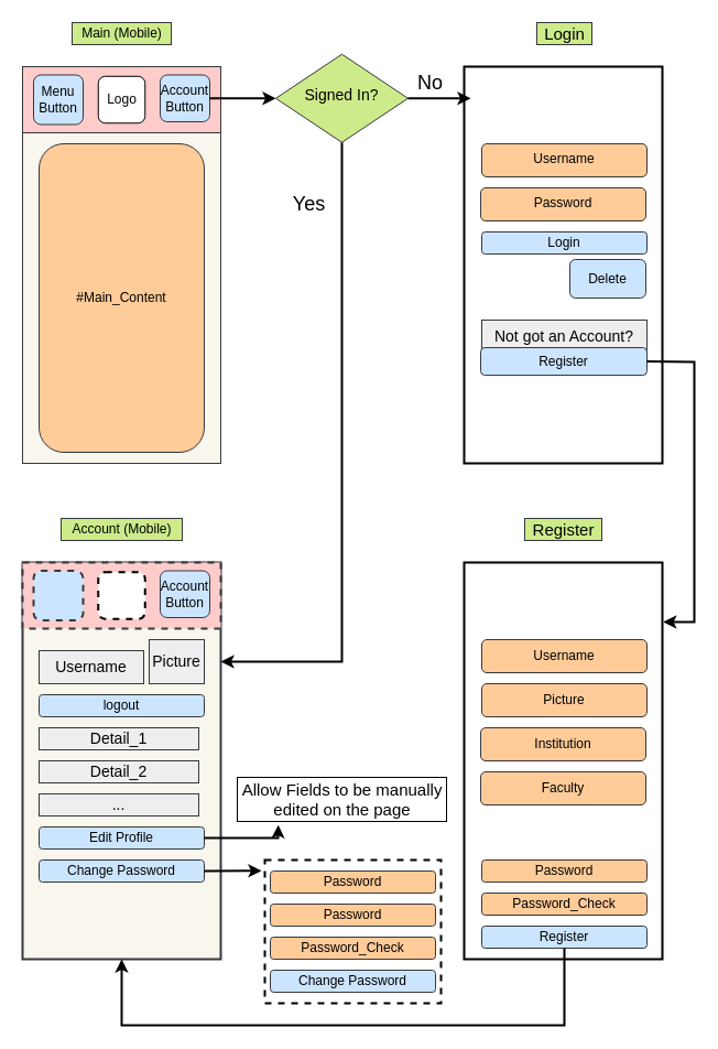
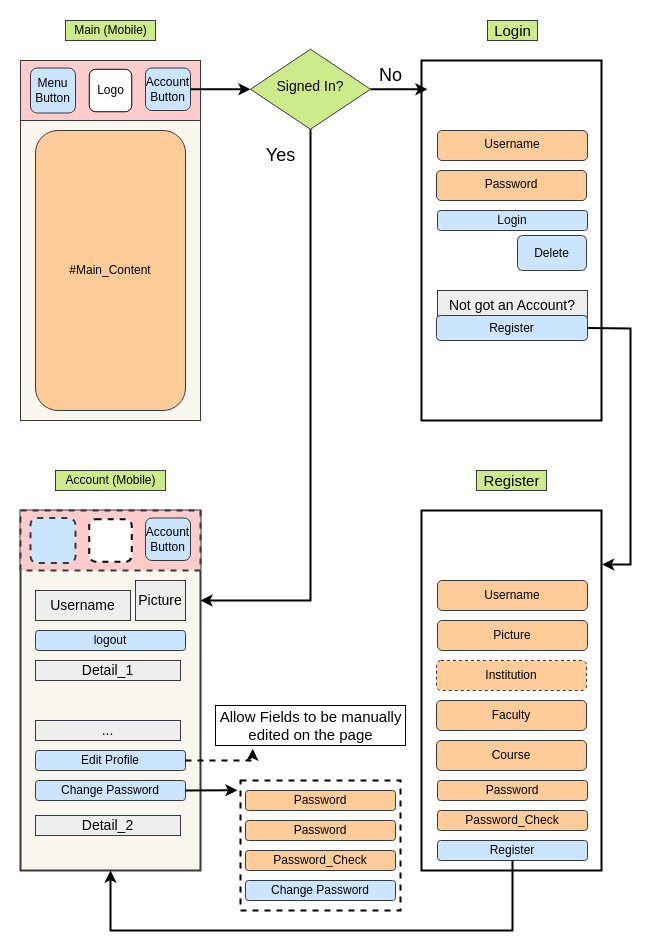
  <mxCell id="0" />
  <mxCell id="1" parent="0" />
  <mxCell id="2" value="" style="rounded=0;whiteSpace=wrap;html=1;strokeColor=#000000;strokeWidth=2;fillColor=none;fontSize=18;dashed=1;" vertex="1" parent="1"><mxGeometry x="240" y="780" width="160" height="130" as="geometry" /></mxCell>
  <mxCell id="3" value="" style="rounded=0;whiteSpace=wrap;html=1;strokeColor=#000000;strokeWidth=2;fillColor=none;" vertex="1" parent="1"><mxGeometry x="421" y="60" width="180" height="360" as="geometry" /></mxCell>
  <mxCell id="4" value="Not got an Account?" style="rounded=0;whiteSpace=wrap;html=1;strokeColor=#36393d;strokeWidth=1;fillColor=#eeeeee;fontSize=14;verticalAlign=top;" vertex="1" parent="1"><mxGeometry x="437" y="290" width="150" height="40" as="geometry" /></mxCell>
  <mxCell id="5" value="" style="rounded=0;whiteSpace=wrap;html=1;strokeColor=#000000;fillColor=none;strokeWidth=2;" vertex="1" parent="1"><mxGeometry x="421" y="510" width="180" height="360" as="geometry" /></mxCell>
  <mxCell id="6" value="" style="rounded=0;whiteSpace=wrap;html=1;fillColor=#f9f7ed;strokeColor=#36393d;" parent="1" vertex="1"><mxGeometry x="20" y="60" width="180" height="360" as="geometry" /></mxCell>
  <mxCell id="7" value="" style="rounded=0;whiteSpace=wrap;html=1;strokeColor=#36393d;fillColor=#ffcccc;" parent="1" vertex="1"><mxGeometry x="20" y="60" width="180" height="60" as="geometry" /></mxCell>
  <mxCell id="8" value="Logo" style="rounded=1;whiteSpace=wrap;html=1;" parent="1" vertex="1"><mxGeometry x="88.75" y="68.75" width="42.5" height="42.5" as="geometry" /></mxCell>
  <mxCell id="9" value="&lt;div&gt;Menu Button&lt;br&gt;&lt;/div&gt;" style="rounded=1;whiteSpace=wrap;html=1;strokeColor=#36393d;fillColor=#cce5ff;" parent="1" vertex="1"><mxGeometry x="30" y="67.5" width="45" height="45" as="geometry" /></mxCell>
  <mxCell id="10" value="&lt;div&gt;Account&lt;/div&gt;&lt;div&gt;Button&lt;/div&gt;" style="rounded=1;whiteSpace=wrap;html=1;strokeColor=#36393d;fillColor=#cce5ff;" parent="1" vertex="1"><mxGeometry x="145" y="67.5" width="45" height="42.5" as="geometry" /></mxCell>
  <mxCell id="11" value="Main (Mobile)" style="text;html=1;align=center;verticalAlign=middle;resizable=0;points=[];autosize=1;strokeColor=#36393d;fillColor=#cdeb8b;" parent="1" vertex="1"><mxGeometry x="65" y="20" width="90" height="20" as="geometry" /></mxCell>
  <mxCell id="12" value="#Main_Content" style="rounded=1;whiteSpace=wrap;html=1;strokeColor=#36393d;fillColor=#ffcc99;" vertex="1" parent="1"><mxGeometry x="35" y="130" width="150" height="280" as="geometry" /></mxCell>
  <mxCell id="13" value="Picture" style="rounded=1;whiteSpace=wrap;html=1;strokeColor=#36393d;fillColor=#ffcc99;" vertex="1" parent="1"><mxGeometry x="437" y="620" width="150" height="30" as="geometry" /></mxCell>
  <mxCell id="14" value="Register" style="text;html=1;align=center;verticalAlign=middle;resizable=0;points=[];autosize=1;strokeColor=#36393d;strokeWidth=1;fontSize=15;fillColor=#cdeb8b;" vertex="1" parent="1"><mxGeometry x="476" y="470" width="70" height="20" as="geometry" /></mxCell>
  <mxCell id="15" value="" style="endArrow=classic;html=1;strokeWidth=2;fontSize=15;entryX=0;entryY=0.5;entryDx=0;entryDy=0;" edge="1" parent="1" source="10" target="22"><mxGeometry width="50" height="50" relative="1" as="geometry"><mxPoint x="290" y="490" as="sourcePoint" /><mxPoint x="230" y="89" as="targetPoint" /></mxGeometry></mxCell>
  <mxCell id="16" value="Username" style="rounded=1;whiteSpace=wrap;html=1;strokeColor=#36393d;fillColor=#ffcc99;verticalAlign=top;" vertex="1" parent="1"><mxGeometry x="437" y="130" width="150" height="30" as="geometry" /></mxCell>
  <mxCell id="17" value="Password" style="rounded=1;whiteSpace=wrap;html=1;strokeColor=#36393d;fillColor=#ffcc99;verticalAlign=top;" vertex="1" parent="1"><mxGeometry x="436" y="170" width="150" height="30" as="geometry" /></mxCell>
  <mxCell id="18" value="Login" style="rounded=1;whiteSpace=wrap;html=1;strokeColor=#36393d;fillColor=#cce5ff;" vertex="1" parent="1"><mxGeometry x="437" y="210" width="150" height="20" as="geometry" /></mxCell>
  <mxCell id="19" value="Delete" style="rounded=1;whiteSpace=wrap;html=1;strokeColor=#36393d;fillColor=#cce5ff;" vertex="1" parent="1"><mxGeometry x="517" y="235" width="69" height="35" as="geometry" /></mxCell>
  <mxCell id="20" value="Register" style="rounded=1;whiteSpace=wrap;html=1;strokeColor=#36393d;fillColor=#cce5ff;" vertex="1" parent="1"><mxGeometry x="436" y="315" width="151" height="25" as="geometry" /></mxCell>
  <mxCell id="21" value="Login" style="text;html=1;align=center;verticalAlign=middle;resizable=0;points=[];autosize=1;strokeColor=#36393d;fontSize=15;fillColor=#cdeb8b;" vertex="1" parent="1"><mxGeometry x="487" y="20" width="50" height="20" as="geometry" /></mxCell>
  <mxCell id="22" value="&lt;div&gt;Signed In?&lt;/div&gt;" style="rhombus;whiteSpace=wrap;html=1;strokeColor=#36393d;strokeWidth=1;fillColor=#cdeb8b;fontSize=14;verticalAlign=middle;spacingBottom=5;" vertex="1" parent="1"><mxGeometry x="250" y="48.75" width="120" height="80" as="geometry" /></mxCell>
  <mxCell id="23" value="" style="endArrow=classic;html=1;strokeWidth=2;fontSize=15;entryX=0.033;entryY=0.08;entryDx=0;entryDy=0;entryPerimeter=0;exitX=1;exitY=0.5;exitDx=0;exitDy=0;" edge="1" parent="1" source="22" target="3"><mxGeometry width="50" height="50" relative="1" as="geometry"><mxPoint x="190" y="88.75" as="sourcePoint" /><mxPoint x="230" y="88.75" as="targetPoint" /></mxGeometry></mxCell>
  <mxCell id="24" value="No" style="text;html=1;align=center;verticalAlign=middle;resizable=0;points=[];autosize=1;fontSize=18;" vertex="1" parent="1"><mxGeometry x="370" y="60" width="40" height="30" as="geometry" /></mxCell>
  <mxCell id="25" value="" style="rounded=0;whiteSpace=wrap;html=1;fillColor=#f9f7ed;strokeColor=#36393d;strokeWidth=2;" vertex="1" parent="1"><mxGeometry x="20" y="510" width="180" height="360" as="geometry" /></mxCell>
  <mxCell id="26" value="" style="rounded=0;whiteSpace=wrap;html=1;strokeColor=#36393d;fillColor=#ffcccc;dashed=1;strokeWidth=2;" vertex="1" parent="1"><mxGeometry x="20" y="510" width="180" height="60" as="geometry" /></mxCell>
  <mxCell id="27" value="" style="rounded=1;whiteSpace=wrap;html=1;strokeWidth=2;dashed=1;" vertex="1" parent="1"><mxGeometry x="88.75" y="518.75" width="42.5" height="42.5" as="geometry" /></mxCell>
  <mxCell id="28" value="" style="rounded=1;whiteSpace=wrap;html=1;strokeColor=#36393d;fillColor=#cce5ff;dashed=1;strokeWidth=2;" vertex="1" parent="1"><mxGeometry x="30" y="517.5" width="45" height="45" as="geometry" /></mxCell>
  <mxCell id="29" value="&lt;div&gt;Account&lt;/div&gt;&lt;div&gt;Button&lt;/div&gt;" style="rounded=1;whiteSpace=wrap;html=1;strokeColor=#36393d;fillColor=#cce5ff;" vertex="1" parent="1"><mxGeometry x="145" y="517.5" width="45" height="42.5" as="geometry" /></mxCell>
  <mxCell id="30" value="Account (Mobile)" style="text;html=1;align=center;verticalAlign=middle;resizable=0;points=[];autosize=1;strokeColor=#36393d;fillColor=#cdeb8b;" vertex="1" parent="1"><mxGeometry x="55" y="470" width="110" height="20" as="geometry" /></mxCell>
- <mxCell id="31" value="Institution" style="rounded=1;whiteSpace=wrap;html=1;strokeColor=#36393d;fillColor=#ffcc99;" vertex="1" parent="1"><mxGeometry x="436" y="660" width="150" height="30" as="geometry" /></mxCell>
+ <mxCell id="31" value="Institution" style="rounded=1;whiteSpace=wrap;html=1;strokeColor=#36393d;fillColor=#ffcc99;dashed=1;" vertex="1" parent="1"><mxGeometry x="436" y="660" width="150" height="30" as="geometry" /></mxCell>
  <mxCell id="32" value="Username" style="rounded=1;whiteSpace=wrap;html=1;strokeColor=#36393d;fillColor=#ffcc99;" vertex="1" parent="1"><mxGeometry x="437" y="580" width="150" height="30" as="geometry" /></mxCell>
  <mxCell id="33" value="Faculty" style="rounded=1;whiteSpace=wrap;html=1;strokeColor=#36393d;fillColor=#ffcc99;" vertex="1" parent="1"><mxGeometry x="436" y="700" width="150" height="30" as="geometry" /></mxCell>
+ <mxCell id="34" value="Course" style="rounded=1;whiteSpace=wrap;html=1;strokeColor=#36393d;fillColor=#ffcc99;" vertex="1" parent="1"><mxGeometry x="436" y="740" width="150" height="30" as="geometry" /></mxCell>
  <mxCell id="35" value="Password" style="rounded=1;whiteSpace=wrap;html=1;strokeColor=#36393d;fillColor=#ffcc99;" vertex="1" parent="1"><mxGeometry x="437" y="780" width="150" height="20" as="geometry" /></mxCell>
  <mxCell id="36" value="Password_Check" style="rounded=1;whiteSpace=wrap;html=1;strokeColor=#36393d;fillColor=#ffcc99;" vertex="1" parent="1"><mxGeometry x="437" y="810" width="150" height="20" as="geometry" /></mxCell>
  <mxCell id="37" value="Register" style="rounded=1;whiteSpace=wrap;html=1;strokeColor=#36393d;fillColor=#cce5ff;" vertex="1" parent="1"><mxGeometry x="437" y="840" width="150" height="20" as="geometry" /></mxCell>
  <mxCell id="38" value="" style="endArrow=classic;html=1;strokeWidth=2;fontSize=18;exitX=0.5;exitY=1;exitDx=0;exitDy=0;entryX=1;entryY=0.25;entryDx=0;entryDy=0;rounded=0;" edge="1" parent="1" source="22" target="25"><mxGeometry width="50" height="50" relative="1" as="geometry"><mxPoint x="10" y="520" as="sourcePoint" /><mxPoint x="60" y="470" as="targetPoint" /><Array as="points"><mxPoint x="310" y="600" /></Array></mxGeometry></mxCell>
- <mxCell id="39" value="Yes" style="text;html=1;align=center;verticalAlign=middle;resizable=0;points=[];autosize=1;fontSize=18;" vertex="1" parent="1"><mxGeometry x="260" y="170" width="40" height="30" as="geometry" /></mxCell>
+ <mxCell id="39" value="Yes" style="text;html=1;align=center;verticalAlign=middle;resizable=0;points=[];autosize=1;fontSize=18;" vertex="1" parent="1"><mxGeometry x="260" y="140" width="40" height="30" as="geometry" /></mxCell>
  <mxCell id="40" value="Picture" style="rounded=0;whiteSpace=wrap;html=1;strokeColor=#36393d;strokeWidth=1;fillColor=#eeeeee;fontSize=14;verticalAlign=middle;" vertex="1" parent="1"><mxGeometry x="135" y="580" width="50" height="40" as="geometry" /></mxCell>
  <mxCell id="41" value="Username" style="rounded=0;whiteSpace=wrap;html=1;strokeColor=#36393d;strokeWidth=1;fillColor=#eeeeee;fontSize=14;verticalAlign=middle;" vertex="1" parent="1"><mxGeometry x="35" y="590" width="95" height="30" as="geometry" /></mxCell>
  <mxCell id="42" value="" style="endArrow=classic;html=1;strokeWidth=2;fontSize=18;exitX=1;exitY=0.5;exitDx=0;exitDy=0;entryX=1.004;entryY=0.15;entryDx=0;entryDy=0;rounded=0;entryPerimeter=0;" edge="1" parent="1" source="20" target="5"><mxGeometry width="50" height="50" relative="1" as="geometry"><mxPoint x="310" y="128.75" as="sourcePoint" /><mxPoint x="190" y="538.75" as="targetPoint" /><Array as="points"><mxPoint x="630" y="328" /><mxPoint x="630" y="564" /></Array></mxGeometry></mxCell>
  <mxCell id="43" value="Password" style="rounded=1;whiteSpace=wrap;html=1;strokeColor=#36393d;fillColor=#ffcc99;" vertex="1" parent="1"><mxGeometry x="245" y="820" width="150" height="20" as="geometry" /></mxCell>
  <mxCell id="44" value="Password_Check" style="rounded=1;whiteSpace=wrap;html=1;strokeColor=#36393d;fillColor=#ffcc99;" vertex="1" parent="1"><mxGeometry x="245" y="850" width="150" height="20" as="geometry" /></mxCell>
  <mxCell id="45" value="logout" style="rounded=1;whiteSpace=wrap;html=1;strokeColor=#36393d;fillColor=#cce5ff;" vertex="1" parent="1"><mxGeometry x="35" y="630" width="150" height="20" as="geometry" /></mxCell>
  <mxCell id="46" value="Detail_1" style="rounded=0;whiteSpace=wrap;html=1;strokeColor=#36393d;strokeWidth=1;fillColor=#eeeeee;fontSize=14;verticalAlign=middle;" vertex="1" parent="1"><mxGeometry x="35" y="660" width="145" height="20" as="geometry" /></mxCell>
- <mxCell id="47" value="Detail_2" style="rounded=0;whiteSpace=wrap;html=1;strokeColor=#36393d;strokeWidth=1;fillColor=#eeeeee;fontSize=14;verticalAlign=middle;" vertex="1" parent="1"><mxGeometry x="35" y="690" width="145" height="20" as="geometry" /></mxCell>
+ <mxCell id="47" value="Detail_2" style="rounded=0;whiteSpace=wrap;html=1;strokeColor=#36393d;strokeWidth=1;fillColor=#eeeeee;fontSize=14;verticalAlign=middle;" vertex="1" parent="1"><mxGeometry x="35" y="815" width="145" height="20" as="geometry" /></mxCell>
  <mxCell id="48" value="..." style="rounded=0;whiteSpace=wrap;html=1;strokeColor=#36393d;strokeWidth=1;fillColor=#eeeeee;fontSize=14;verticalAlign=middle;" vertex="1" parent="1"><mxGeometry x="35" y="720" width="145" height="20" as="geometry" /></mxCell>
  <mxCell id="49" value="Change Password" style="rounded=1;whiteSpace=wrap;html=1;strokeColor=#36393d;fillColor=#cce5ff;" vertex="1" parent="1"><mxGeometry x="245" y="880" width="150" height="20" as="geometry" /></mxCell>
  <mxCell id="50" value="Password" style="rounded=1;whiteSpace=wrap;html=1;strokeColor=#36393d;fillColor=#ffcc99;" vertex="1" parent="1"><mxGeometry x="245" y="790" width="150" height="20" as="geometry" /></mxCell>
  <mxCell id="51" value="Change Password" style="rounded=1;whiteSpace=wrap;html=1;strokeColor=#36393d;fillColor=#cce5ff;" vertex="1" parent="1"><mxGeometry x="35" y="780" width="150" height="20" as="geometry" /></mxCell>
  <mxCell id="52" value="Edit Profile" style="rounded=1;whiteSpace=wrap;html=1;strokeColor=#36393d;fillColor=#cce5ff;" vertex="1" parent="1"><mxGeometry x="35" y="750" width="150" height="20" as="geometry" /></mxCell>
  <mxCell id="53" value="" style="endArrow=classic;html=1;strokeWidth=2;fontSize=18;exitX=1;exitY=0.5;exitDx=0;exitDy=0;entryX=-0.019;entryY=0.075;entryDx=0;entryDy=0;entryPerimeter=0;" edge="1" parent="1" source="51" target="2"><mxGeometry width="50" height="50" relative="1" as="geometry"><mxPoint x="10" y="910" as="sourcePoint" /><mxPoint x="210" y="790" as="targetPoint" /></mxGeometry></mxCell>
- <mxCell id="54" value="" style="endArrow=classic;html=1;strokeWidth=2;fontSize=18;exitX=1;exitY=0.5;exitDx=0;exitDy=0;entryX=0.196;entryY=1.081;entryDx=0;entryDy=0;entryPerimeter=0;rounded=0;" edge="1" parent="1" source="52" target="55"><mxGeometry width="50" height="50" relative="1" as="geometry"><mxPoint x="10" y="910" as="sourcePoint" /><mxPoint x="240" y="710" as="targetPoint" /><Array as="points"><mxPoint x="252" y="760" /></Array></mxGeometry></mxCell>
+ <mxCell id="54" value="" style="endArrow=classic;html=1;strokeWidth=2;fontSize=18;exitX=1;exitY=0.5;exitDx=0;exitDy=0;entryX=0.196;entryY=1.081;entryDx=0;entryDy=0;entryPerimeter=0;rounded=0;dashed=1;" edge="1" parent="1" source="52" target="55"><mxGeometry width="50" height="50" relative="1" as="geometry"><mxPoint x="10" y="910" as="sourcePoint" /><mxPoint x="240" y="710" as="targetPoint" /><Array as="points"><mxPoint x="252" y="760" /></Array></mxGeometry></mxCell>
  <mxCell id="55" value="&lt;div style=&quot;font-size: 15px;&quot;&gt;Allow Fields to be manually&lt;/div&gt;&lt;div style=&quot;font-size: 15px;&quot;&gt; edited on the page&lt;/div&gt;" style="text;html=1;align=center;verticalAlign=middle;resizable=0;points=[];autosize=1;fontSize=15;strokeWidth=1;strokeColor=#000000;" vertex="1" parent="1"><mxGeometry x="215" y="705" width="190" height="40" as="geometry" /></mxCell>
  <mxCell id="56" value="" style="endArrow=classic;html=1;strokeWidth=2;fontSize=18;exitX=0.5;exitY=1;exitDx=0;exitDy=0;entryX=0.5;entryY=1;entryDx=0;entryDy=0;rounded=0;" edge="1" parent="1" source="37" target="25"><mxGeometry width="50" height="50" relative="1" as="geometry"><mxPoint x="610" y="850" as="sourcePoint" /><mxPoint x="624.72" y="1086.5" as="targetPoint" /><Array as="points"><mxPoint x="512" y="890" /><mxPoint x="512" y="930" /><mxPoint x="110" y="930" /></Array></mxGeometry></mxCell>
